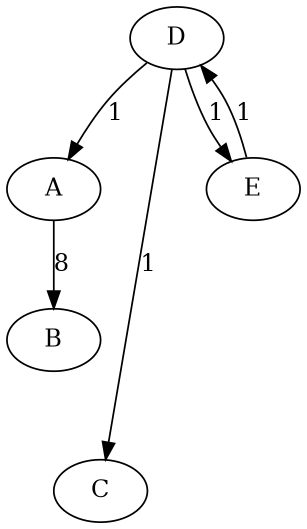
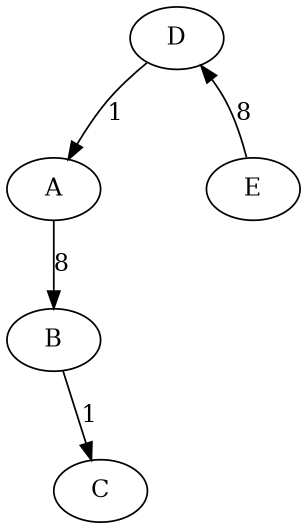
  digraph {
    node [fillcolor=white style=filled]
    edge [weight=1]
    A
    B
    C
    D
    E
    A -> B [label=8]
-   D -> C [label=1]
+   B -> C [label=1]
    D -> A [label=1]
-   D -> E [label=1]
-   E -> D [label=1]
+   E -> D [label=8]
  }
